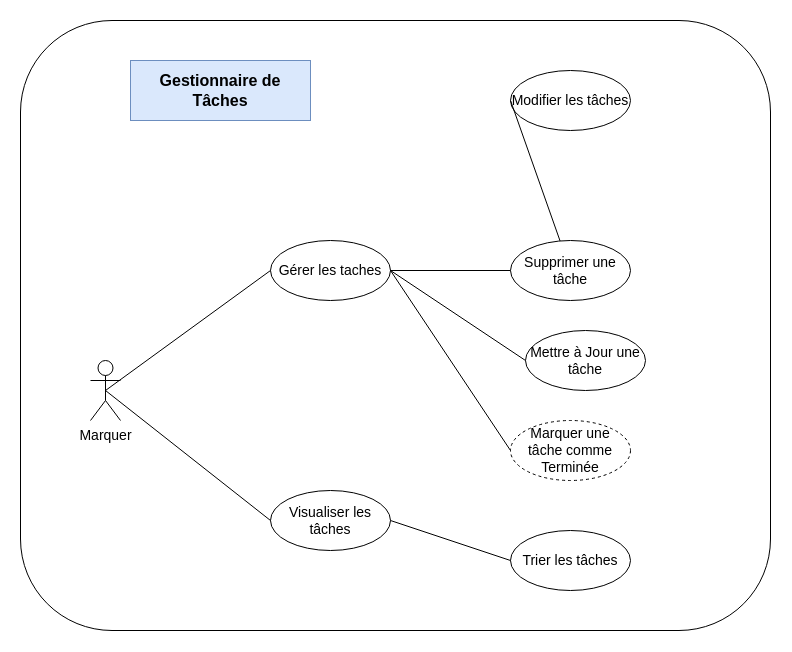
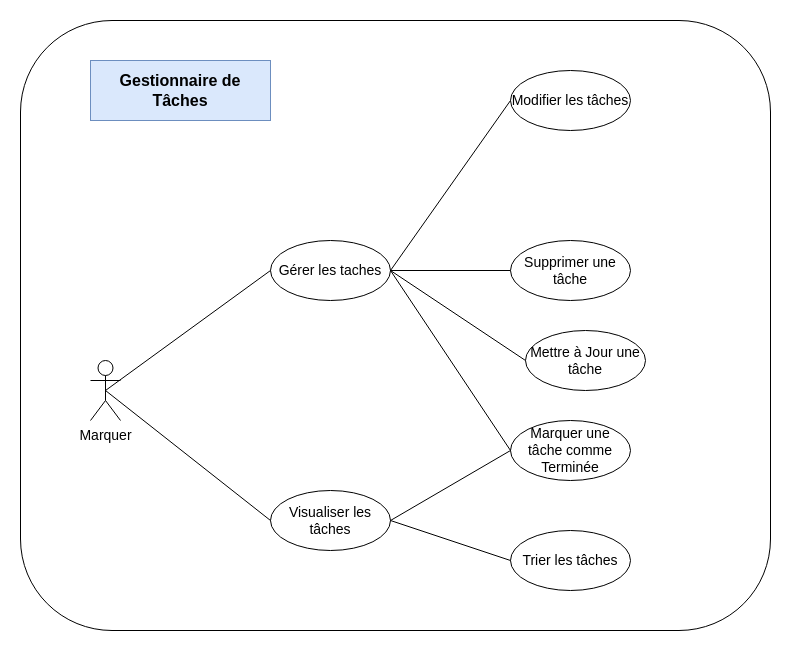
  <mxCell id="0" />
  <mxCell id="1" parent="0" />
  <mxCell id="2" value="" style="rounded=1;whiteSpace=wrap;html=1;fontSize=14;" vertex="1" parent="1"><mxGeometry x="20" y="20" width="750" height="610" as="geometry" /></mxCell>
  <mxCell id="3" value="Marquer" style="shape=umlActor;verticalLabelPosition=bottom;verticalAlign=top;html=1;outlineConnect=0;fontSize=14;" vertex="1" parent="1"><mxGeometry x="90" y="360" width="30" height="60" as="geometry" /></mxCell>
  <mxCell id="4" value="Visualiser les tâches" style="ellipse;whiteSpace=wrap;html=1;fontSize=14;" vertex="1" parent="1"><mxGeometry x="270" y="490" width="120" height="60" as="geometry" /></mxCell>
  <mxCell id="5" value="Modifier les tâches" style="ellipse;whiteSpace=wrap;html=1;fontSize=14;" vertex="1" parent="1"><mxGeometry x="510" y="70" width="120" height="60" as="geometry" /></mxCell>
- <mxCell id="6" value="&lt;b style=&quot;&quot;&gt;&lt;font style=&quot;font-size: 16px;&quot;&gt;Gestionnaire de Tâches&lt;/font&gt;&lt;/b&gt;" style="text;html=1;strokeColor=#6c8ebf;fillColor=#dae8fc;align=center;verticalAlign=middle;whiteSpace=wrap;rounded=0;fontSize=14;" vertex="1" parent="1"><mxGeometry x="130" y="60" width="180" height="60" as="geometry" /></mxCell>
+ <mxCell id="6" value="&lt;b style=&quot;&quot;&gt;&lt;font style=&quot;font-size: 16px;&quot;&gt;Gestionnaire de Tâches&lt;/font&gt;&lt;/b&gt;" style="text;html=1;strokeColor=#6c8ebf;fillColor=#dae8fc;align=center;verticalAlign=middle;whiteSpace=wrap;rounded=0;fontSize=14;" vertex="1" parent="1"><mxGeometry x="90" y="60" width="180" height="60" as="geometry" /></mxCell>
  <mxCell id="7" value="Mettre à Jour une tâche" style="ellipse;whiteSpace=wrap;html=1;fontSize=14;" vertex="1" parent="1"><mxGeometry x="525" y="330" width="120" height="60" as="geometry" /></mxCell>
- <mxCell id="8" value="Marquer une tâche&amp;nbsp;comme Terminée" style="ellipse;whiteSpace=wrap;html=1;fontSize=14;dashed=1;" vertex="1" parent="1"><mxGeometry x="510" y="420" width="120" height="60" as="geometry" /></mxCell>
+ <mxCell id="8" value="Marquer une tâche&amp;nbsp;comme Terminée" style="ellipse;whiteSpace=wrap;html=1;fontSize=14;" vertex="1" parent="1"><mxGeometry x="510" y="420" width="120" height="60" as="geometry" /></mxCell>
  <mxCell id="9" value="Supprimer une tâche" style="ellipse;whiteSpace=wrap;html=1;fontSize=14;" vertex="1" parent="1"><mxGeometry x="510" width="120" height="60" as="geometry" y="240" /></mxCell>
  <mxCell id="10" value="Gérer les taches" style="ellipse;whiteSpace=wrap;html=1;fontSize=14;" vertex="1" parent="1"><mxGeometry x="270" width="120" height="60" as="geometry" y="240" /></mxCell>
  <mxCell id="11" value="" style="endArrow=none;html=1;rounded=0;entryX=0.5;entryY=0.5;entryDx=0;entryDy=0;entryPerimeter=0;exitX=0;exitY=0.5;exitDx=0;exitDy=0;fontSize=14;" edge="1" parent="1" source="10" target="3"><mxGeometry width="50" height="50" relative="1" as="geometry"><mxPoint x="100" y="550" as="sourcePoint" /><mxPoint x="150" y="500" as="targetPoint" /></mxGeometry></mxCell>
  <mxCell id="12" value="" style="endArrow=none;html=1;rounded=0;entryX=0.5;entryY=0.5;entryDx=0;entryDy=0;entryPerimeter=0;exitX=0;exitY=0.5;exitDx=0;exitDy=0;fontSize=14;" edge="1" parent="1" source="4" target="3"><mxGeometry width="50" height="50" relative="1" as="geometry"><mxPoint x="280" y="330" as="sourcePoint" /><mxPoint x="115" y="400" as="targetPoint" /></mxGeometry></mxCell>
- <mxCell id="13" value="" style="endArrow=none;html=1;rounded=0;exitX=0;exitY=0.5;exitDx=0;exitDy=0;fontSize=14;" edge="1" parent="1" source="5" target="9"><mxGeometry width="50" height="50" relative="1" as="geometry"><mxPoint x="280" y="280" as="sourcePoint" /><mxPoint x="115" y="400" as="targetPoint" /></mxGeometry></mxCell>
+ <mxCell id="13" value="" style="endArrow=none;html=1;rounded=0;entryX=1;entryY=0.5;entryDx=0;entryDy=0;exitX=0;exitY=0.5;exitDx=0;exitDy=0;fontSize=14;" edge="1" parent="1" source="5" target="10"><mxGeometry width="50" height="50" relative="1" as="geometry"><mxPoint x="280" y="280" as="sourcePoint" /><mxPoint x="115" y="400" as="targetPoint" /></mxGeometry></mxCell>
  <mxCell id="14" value="" style="endArrow=none;html=1;rounded=0;entryX=1;entryY=0.5;entryDx=0;entryDy=0;exitX=0;exitY=0.5;exitDx=0;exitDy=0;fontSize=14;" edge="1" parent="1" source="9" target="10"><mxGeometry width="50" height="50" relative="1" as="geometry"><mxPoint x="520" y="270" as="sourcePoint" /><mxPoint x="400" y="280" as="targetPoint" /></mxGeometry></mxCell>
  <mxCell id="15" value="" style="endArrow=none;html=1;rounded=0;entryX=1;entryY=0.5;entryDx=0;entryDy=0;exitX=0;exitY=0.5;exitDx=0;exitDy=0;fontSize=14;" edge="1" parent="1" source="7" target="10"><mxGeometry width="50" height="50" relative="1" as="geometry"><mxPoint x="520" y="360" as="sourcePoint" /><mxPoint x="400" y="280" as="targetPoint" /></mxGeometry></mxCell>
  <mxCell id="16" value="" style="endArrow=none;html=1;rounded=0;entryX=1;entryY=0.5;entryDx=0;entryDy=0;exitX=0;exitY=0.5;exitDx=0;exitDy=0;fontSize=14;" edge="1" parent="1" source="8" target="10"><mxGeometry width="50" height="50" relative="1" as="geometry"><mxPoint x="520" y="450" as="sourcePoint" /><mxPoint x="400" y="280" as="targetPoint" /></mxGeometry></mxCell>
+ <mxCell id="17" value="" style="endArrow=none;html=1;rounded=0;entryX=0;entryY=0.5;entryDx=0;entryDy=0;exitX=1;exitY=0.5;exitDx=0;exitDy=0;fontSize=14;" edge="1" parent="1" source="4" target="8"><mxGeometry width="50" height="50" relative="1" as="geometry"><mxPoint x="520" y="460" as="sourcePoint" /><mxPoint x="400" y="280" as="targetPoint" /></mxGeometry></mxCell>
  <mxCell id="18" value="Trier les tâches" style="ellipse;whiteSpace=wrap;html=1;fontSize=14;" vertex="1" parent="1"><mxGeometry x="510" y="530" width="120" height="60" as="geometry" /></mxCell>
  <mxCell id="19" value="" style="endArrow=none;html=1;rounded=0;entryX=0;entryY=0.5;entryDx=0;entryDy=0;exitX=1;exitY=0.5;exitDx=0;exitDy=0;fontSize=14;" edge="1" parent="1" source="4" target="18"><mxGeometry width="50" height="50" relative="1" as="geometry"><mxPoint x="400" y="530" as="sourcePoint" /><mxPoint x="520" y="460" as="targetPoint" /></mxGeometry></mxCell>
